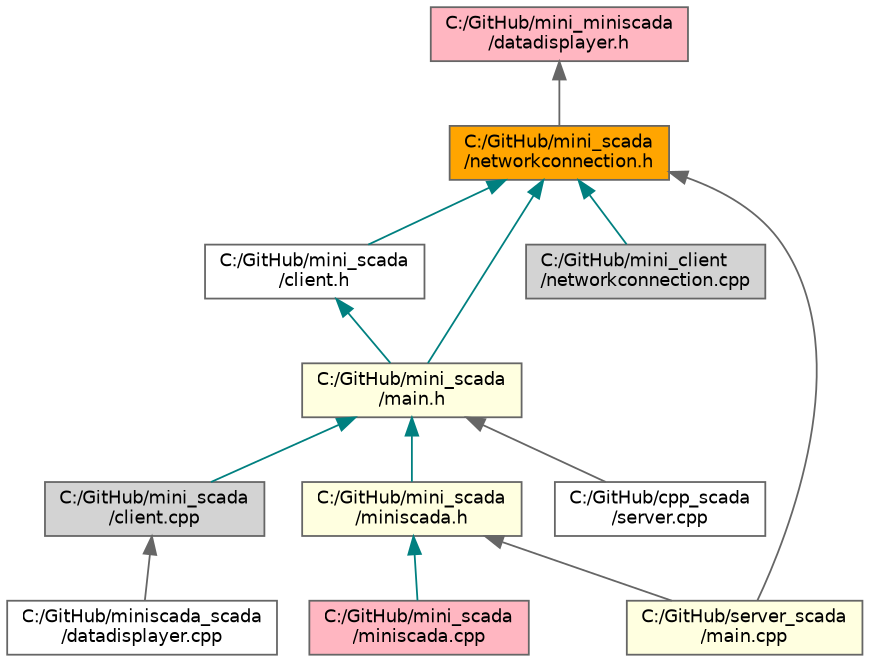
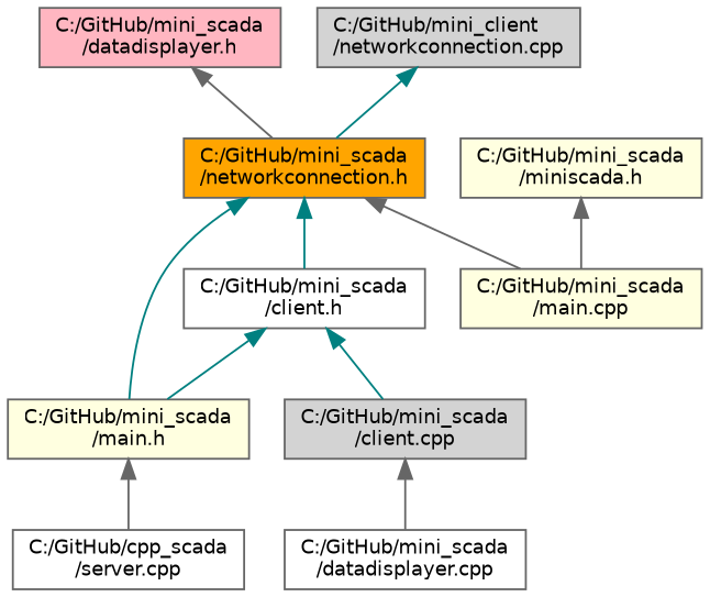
  digraph {
    node [color=grey40 fillcolor=white fontname=Helvetica fontsize=10 shape=box style=filled]
    edge [color=teal dir=back fontname=Helvetica fontsize=10 labelfontname=Helvetica labelfontsize=10 style=solid]
-   n1 [color=gray40 fillcolor=lightpink fontcolor=black height=0.2 label="C:/GitHub/mini_miniscada\l/datadisplayer.h" width=0.4]
+   n1 [color=gray40 fillcolor=lightpink fontcolor=black height=0.2 label="C:/GitHub/mini_scada\l/datadisplayer.h" width=0.4]
    n2 [fillcolor=orange height=0.2 label="C:/GitHub/mini_scada\l/networkconnection.h" width=0.4]
-   n3 [height=0.2 label="C:/GitHub/miniscada_scada\l/datadisplayer.cpp" width=0.4]
+   n3 [height=0.2 label="C:/GitHub/mini_scada\l/datadisplayer.cpp" width=0.4]
    n4 [height=0.2 label="C:/GitHub/mini_scada\l/client.h" width=0.4]
    n5 [fillcolor=lightyellow height=0.2 label="C:/GitHub/mini_scada\l/main.h" width=0.4]
    n6 [fillcolor=lightgrey height=0.2 label="C:/GitHub/mini_client\l/networkconnection.cpp" width=0.4]
-   n7 [fillcolor=lightyellow height=0.2 label="C:/GitHub/server_scada\l/main.cpp" width=0.4]
+   n7 [fillcolor=lightyellow height=0.2 label="C:/GitHub/mini_scada\l/main.cpp" width=0.4]
    n8 [fillcolor=lightgrey height=0.2 label="C:/GitHub/mini_scada\l/client.cpp" width=0.4]
    n9 [fillcolor=lightyellow height=0.2 label="C:/GitHub/mini_scada\l/miniscada.h" width=0.4]
-   n10 [fillcolor=lightpink height=0.2 label="C:/GitHub/mini_scada\l/miniscada.cpp" width=0.4]
    n11 [height=0.2 label="C:/GitHub/cpp_scada\l/server.cpp" width=0.4]
    n1 -> n2 [color=gray40]
    n2 -> n4
    n2 -> n5
-   n2 -> n6
+   n6 -> n2
    n2 -> n7 [color=gray40]
    n4 -> n5
-   n5 -> n8
-   n5 -> n9
+   n4 -> n8
    n5 -> n11 [color=gray40]
    n8 -> n3 [color=gray40]
    n9 -> n7 [color=gray40]
-   n9 -> n10
  }
